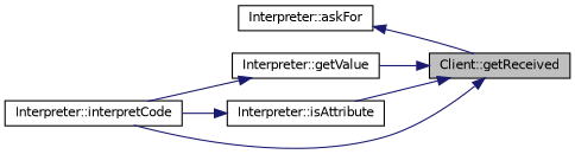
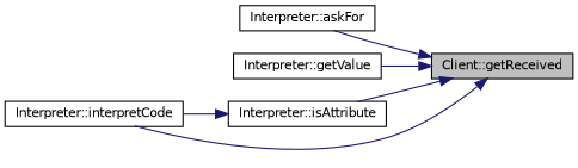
  digraph {
    rankdir=RL
    node [color=black fillcolor=white fontname=Helvetica fontsize=10 shape=record style=filled]
    edge [color=midnightblue dir=back fontname=Helvetica fontsize=10 labelfontname=Helvetica labelfontsize=10 style=solid]
    n1 [fillcolor=grey75 fontcolor=black height=0.2 label="Client::getReceived" width=0.4]
    n2 [height=0.2 label="Interpreter::askFor" width=0.4]
    n3 [height=0.2 label="Interpreter::getValue" width=0.4]
    n4 [height=0.2 label="Interpreter::isAttribute" width=0.4]
    n5 [height=0.2 label="Interpreter::interpretCode" width=0.4]
-   n2 -> n1
+   n1 -> n2
    n1 -> n3
    n1 -> n4
    n1 -> n5
-   n3 -> n5
    n4 -> n5
  }
